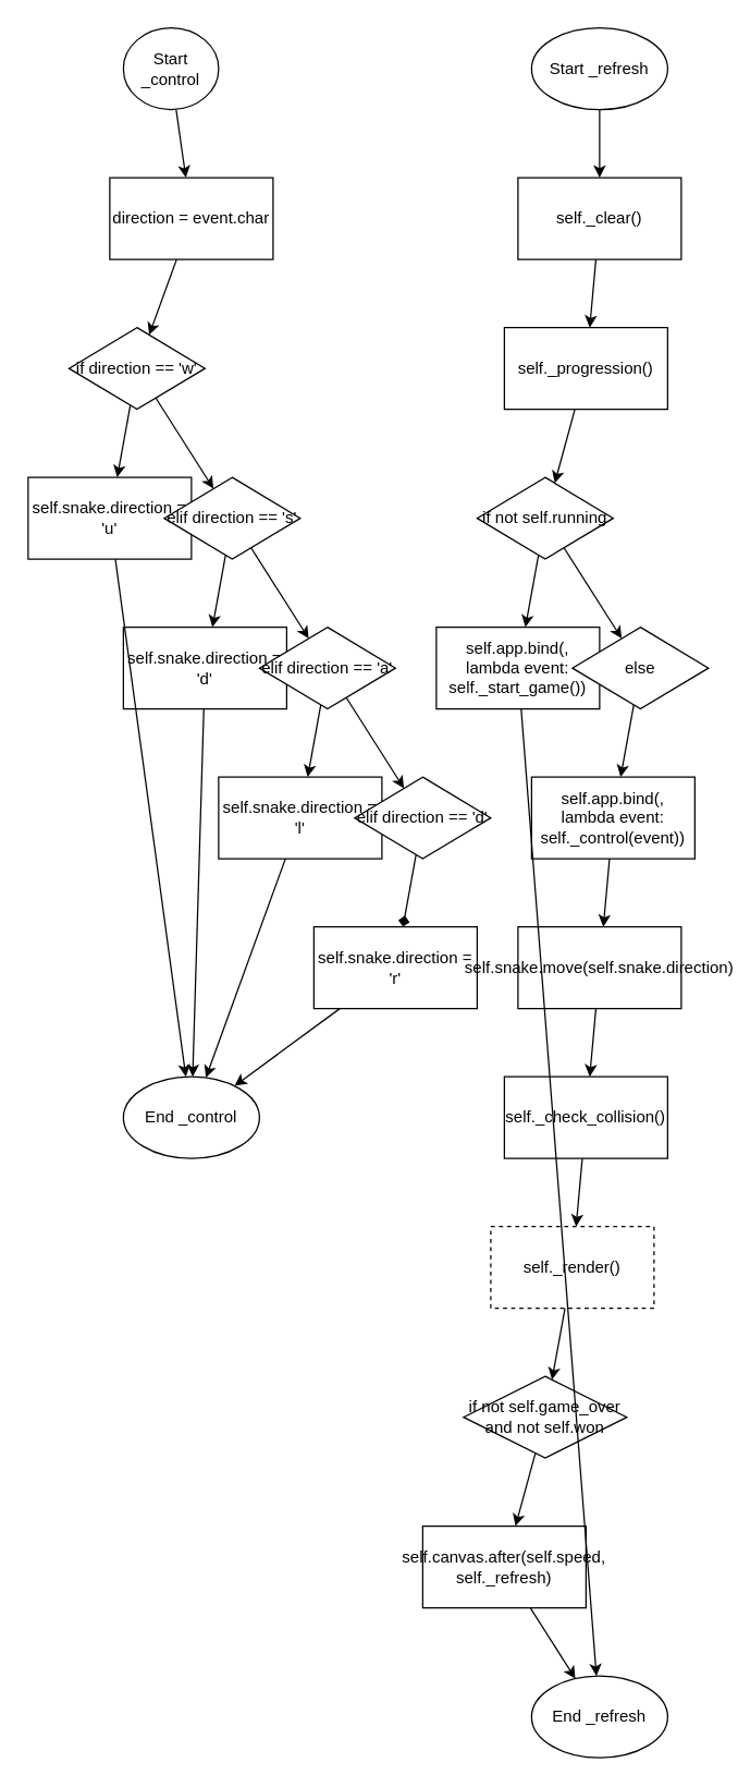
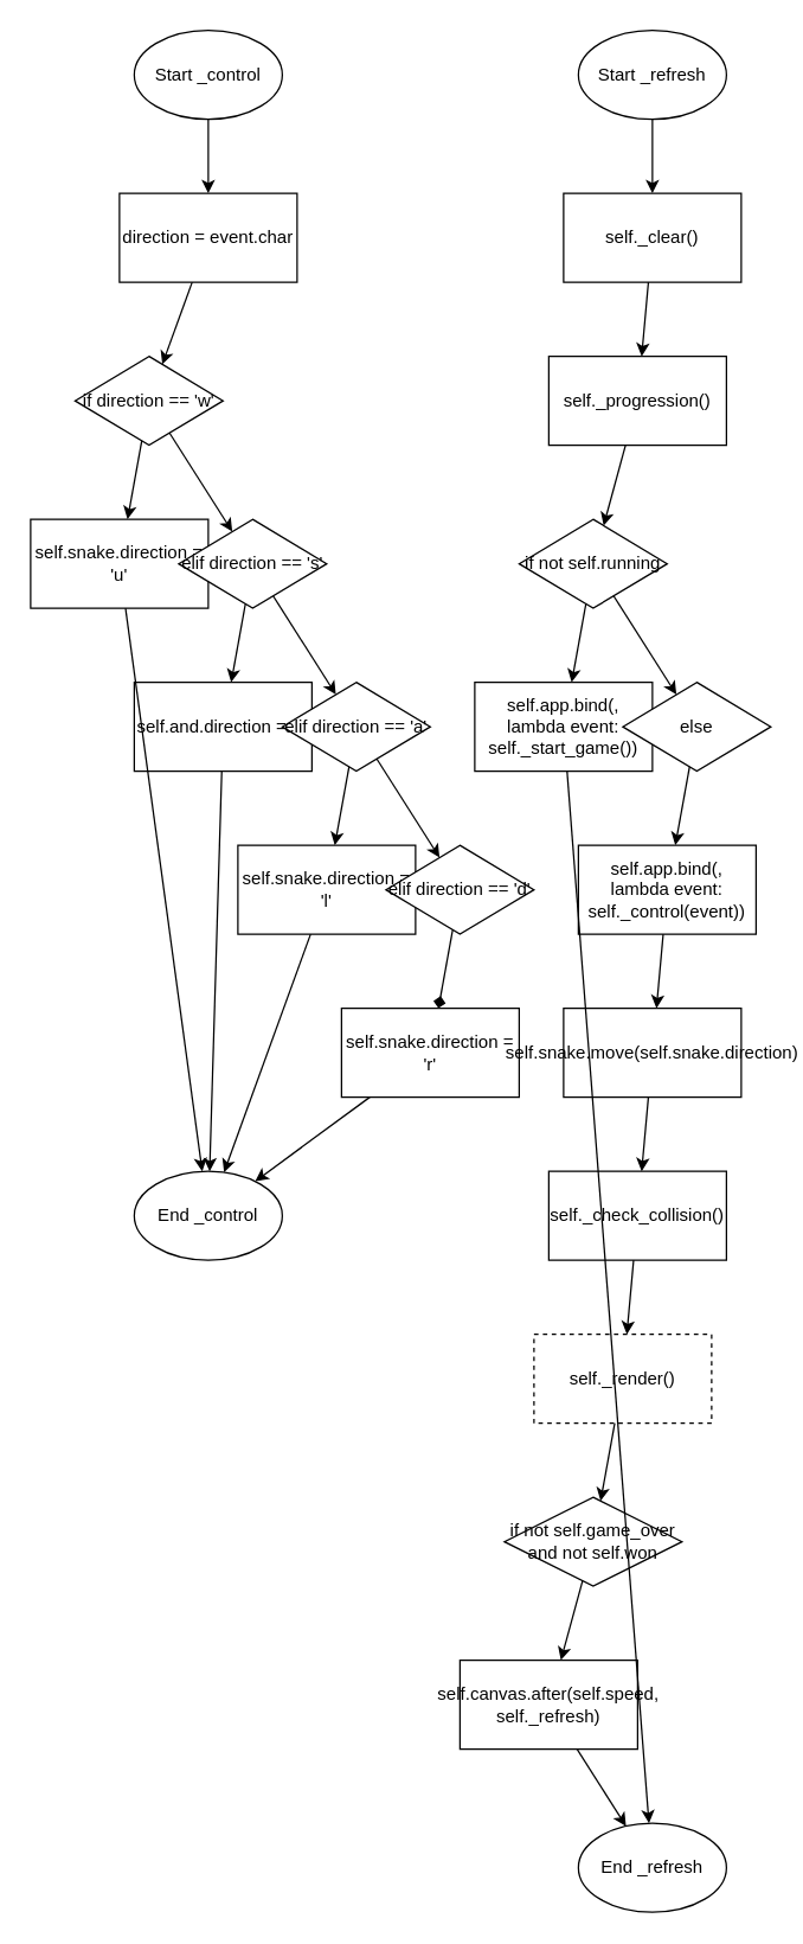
  <mxCell id="0" />
  <mxCell id="1" parent="0" />
- <mxCell id="2" value="Start _control" style="ellipse;whiteSpace=wrap;html=1;" vertex="1" parent="1"><mxGeometry x="90" y="20" width="70" height="60" as="geometry" /></mxCell>
+ <mxCell id="2" value="Start _control" style="ellipse;whiteSpace=wrap;html=1;" vertex="1" parent="1"><mxGeometry x="90" y="20" width="100" height="60" as="geometry" /></mxCell>
  <mxCell id="3" value="direction = event.char" style="rounded=0;whiteSpace=wrap;html=1;" vertex="1" parent="1"><mxGeometry x="80" y="130" width="120" height="60" as="geometry" /></mxCell>
  <mxCell id="4" value="if direction == 'w'" style="rhombus;whiteSpace=wrap;html=1;" vertex="1" parent="1"><mxGeometry x="50" y="240" width="100" height="60" as="geometry" /></mxCell>
  <mxCell id="5" value="self.snake.direction = 'u'" style="rounded=0;whiteSpace=wrap;html=1;" vertex="1" parent="1"><mxGeometry x="20" y="350" width="120" height="60" as="geometry" /></mxCell>
  <mxCell id="6" value="elif direction == 's'" style="rhombus;whiteSpace=wrap;html=1;" vertex="1" parent="1"><mxGeometry x="120" y="350" width="100" height="60" as="geometry" /></mxCell>
- <mxCell id="7" value="self.snake.direction = 'd'" style="rounded=0;whiteSpace=wrap;html=1;" vertex="1" parent="1"><mxGeometry x="90" y="460" width="120" height="60" as="geometry" /></mxCell>
+ <mxCell id="7" value="self.and.direction = 'd'" style="rounded=0;whiteSpace=wrap;html=1;" vertex="1" parent="1"><mxGeometry x="90" y="460" width="120" height="60" as="geometry" /></mxCell>
  <mxCell id="8" value="elif direction == 'a'" style="rhombus;whiteSpace=wrap;html=1;" vertex="1" parent="1"><mxGeometry x="190" y="460" width="100" height="60" as="geometry" /></mxCell>
  <mxCell id="9" value="self.snake.direction = 'l'" style="rounded=0;whiteSpace=wrap;html=1;" vertex="1" parent="1"><mxGeometry x="160" y="570" width="120" height="60" as="geometry" /></mxCell>
  <mxCell id="10" value="elif direction == 'd'" style="rhombus;whiteSpace=wrap;html=1;" vertex="1" parent="1"><mxGeometry x="260" y="570" width="100" height="60" as="geometry" /></mxCell>
  <mxCell id="11" value="self.snake.direction = 'r'" style="rounded=0;whiteSpace=wrap;html=1;" vertex="1" parent="1"><mxGeometry x="230" y="680" width="120" height="60" as="geometry" /></mxCell>
  <mxCell id="12" value="End _control" style="ellipse;whiteSpace=wrap;html=1;" vertex="1" parent="1"><mxGeometry x="90" y="790" width="100" height="60" as="geometry" /></mxCell>
  <mxCell id="13" value="" style="edgeStyle=none;html=1;" edge="1" parent="1" source="2" target="3"><mxGeometry relative="1" as="geometry" /></mxCell>
  <mxCell id="14" value="" style="edgeStyle=none;html=1;" edge="1" parent="1" source="3" target="4"><mxGeometry relative="1" as="geometry" /></mxCell>
  <mxCell id="15" value="" style="edgeStyle=none;html=1;" edge="1" parent="1" source="4" target="5"><mxGeometry relative="1" as="geometry" /></mxCell>
  <mxCell id="16" value="" style="edgeStyle=none;html=1;" edge="1" parent="1" source="5" target="12"><mxGeometry relative="1" as="geometry" /></mxCell>
  <mxCell id="17" value="" style="edgeStyle=none;html=1;" edge="1" parent="1" source="4" target="6"><mxGeometry relative="1" as="geometry" /></mxCell>
  <mxCell id="18" value="" style="edgeStyle=none;html=1;" edge="1" parent="1" source="6" target="7"><mxGeometry relative="1" as="geometry" /></mxCell>
  <mxCell id="19" value="" style="edgeStyle=none;html=1;" edge="1" parent="1" source="7" target="12"><mxGeometry relative="1" as="geometry" /></mxCell>
  <mxCell id="20" value="" style="edgeStyle=none;html=1;" edge="1" parent="1" source="6" target="8"><mxGeometry relative="1" as="geometry" /></mxCell>
  <mxCell id="21" value="" style="edgeStyle=none;html=1;" edge="1" parent="1" source="8" target="9"><mxGeometry relative="1" as="geometry" /></mxCell>
  <mxCell id="22" value="" style="edgeStyle=none;html=1;" edge="1" parent="1" source="9" target="12"><mxGeometry relative="1" as="geometry" /></mxCell>
  <mxCell id="23" value="" style="edgeStyle=none;html=1;" edge="1" parent="1" source="8" target="10"><mxGeometry relative="1" as="geometry" /></mxCell>
  <mxCell id="24" value="" style="edgeStyle=none;html=1;endArrow=diamond;" edge="1" parent="1" source="10" target="11"><mxGeometry relative="1" as="geometry" /></mxCell>
  <mxCell id="25" value="" style="edgeStyle=none;html=1;" edge="1" parent="1" source="11" target="12"><mxGeometry relative="1" as="geometry" /></mxCell>
  <mxCell id="26" value="Start _refresh" style="ellipse;whiteSpace=wrap;html=1;" vertex="1" parent="1"><mxGeometry x="390" y="20" width="100" height="60" as="geometry" /></mxCell>
  <mxCell id="27" value="self._clear()" style="rounded=0;whiteSpace=wrap;html=1;" vertex="1" parent="1"><mxGeometry x="380" y="130" width="120" height="60" as="geometry" /></mxCell>
  <mxCell id="28" value="self._progression()" style="rounded=0;whiteSpace=wrap;html=1;" vertex="1" parent="1"><mxGeometry x="370" y="240" width="120" height="60" as="geometry" /></mxCell>
  <mxCell id="29" value="if not self.running" style="rhombus;whiteSpace=wrap;html=1;" vertex="1" parent="1"><mxGeometry x="350" y="350" width="100" height="60" as="geometry" /></mxCell>
  <mxCell id="30" value="self.app.bind(&lt;KeyPress&gt;, lambda event: self._start_game())" style="rounded=0;whiteSpace=wrap;html=1;" vertex="1" parent="1"><mxGeometry x="320" y="460" width="120" height="60" as="geometry" /></mxCell>
  <mxCell id="31" value="else" style="rhombus;whiteSpace=wrap;html=1;" vertex="1" parent="1"><mxGeometry x="420" y="460" width="100" height="60" as="geometry" /></mxCell>
  <mxCell id="32" value="self.app.bind(&lt;KeyPress&gt;, lambda event: self._control(event))" style="rounded=0;whiteSpace=wrap;html=1;" vertex="1" parent="1"><mxGeometry x="390" y="570" width="120" height="60" as="geometry" /></mxCell>
  <mxCell id="33" value="self.snake.move(self.snake.direction)" style="rounded=0;whiteSpace=wrap;html=1;" vertex="1" parent="1"><mxGeometry x="380" y="680" width="120" height="60" as="geometry" /></mxCell>
  <mxCell id="34" value="self._check_collision()" style="rounded=0;whiteSpace=wrap;html=1;" vertex="1" parent="1"><mxGeometry x="370" y="790" width="120" height="60" as="geometry" /></mxCell>
  <mxCell id="35" value="self._render()" style="rounded=0;whiteSpace=wrap;html=1;dashed=1;" vertex="1" parent="1"><mxGeometry x="360" y="900" width="120" height="60" as="geometry" /></mxCell>
  <mxCell id="36" value="if not self.game_over and not self.won" style="rhombus;whiteSpace=wrap;html=1;" vertex="1" parent="1"><mxGeometry x="340" y="1010" width="120" height="60" as="geometry" /></mxCell>
  <mxCell id="37" value="self.canvas.after(self.speed, self._refresh)" style="rounded=0;whiteSpace=wrap;html=1;" vertex="1" parent="1"><mxGeometry x="310" y="1120" width="120" height="60" as="geometry" /></mxCell>
  <mxCell id="38" value="End _refresh" style="ellipse;whiteSpace=wrap;html=1;" vertex="1" parent="1"><mxGeometry x="390" y="1230" width="100" height="60" as="geometry" /></mxCell>
  <mxCell id="39" value="" style="edgeStyle=none;html=1;" edge="1" parent="1" source="26" target="27"><mxGeometry relative="1" as="geometry" /></mxCell>
  <mxCell id="40" value="" style="edgeStyle=none;html=1;" edge="1" parent="1" source="27" target="28"><mxGeometry relative="1" as="geometry" /></mxCell>
  <mxCell id="41" value="" style="edgeStyle=none;html=1;" edge="1" parent="1" source="28" target="29"><mxGeometry relative="1" as="geometry" /></mxCell>
  <mxCell id="42" value="" style="edgeStyle=none;html=1;" edge="1" parent="1" source="29" target="30"><mxGeometry relative="1" as="geometry" /></mxCell>
  <mxCell id="43" value="" style="edgeStyle=none;html=1;" edge="1" parent="1" source="30" target="38"><mxGeometry relative="1" as="geometry" /></mxCell>
  <mxCell id="44" value="" style="edgeStyle=none;html=1;" edge="1" parent="1" source="29" target="31"><mxGeometry relative="1" as="geometry" /></mxCell>
  <mxCell id="45" value="" style="edgeStyle=none;html=1;" edge="1" parent="1" source="31" target="32"><mxGeometry relative="1" as="geometry" /></mxCell>
  <mxCell id="46" value="" style="edgeStyle=none;html=1;" edge="1" parent="1" source="32" target="33"><mxGeometry relative="1" as="geometry" /></mxCell>
  <mxCell id="47" value="" style="edgeStyle=none;html=1;" edge="1" parent="1" source="33" target="34"><mxGeometry relative="1" as="geometry" /></mxCell>
  <mxCell id="48" value="" style="edgeStyle=none;html=1;" edge="1" parent="1" source="34" target="35"><mxGeometry relative="1" as="geometry" /></mxCell>
  <mxCell id="49" value="" style="edgeStyle=none;html=1;" edge="1" parent="1" source="35" target="36"><mxGeometry relative="1" as="geometry" /></mxCell>
  <mxCell id="50" value="" style="edgeStyle=none;html=1;" edge="1" parent="1" source="36" target="37"><mxGeometry relative="1" as="geometry" /></mxCell>
  <mxCell id="51" value="" style="edgeStyle=none;html=1;" edge="1" parent="1" source="37" target="38"><mxGeometry relative="1" as="geometry" /></mxCell>
